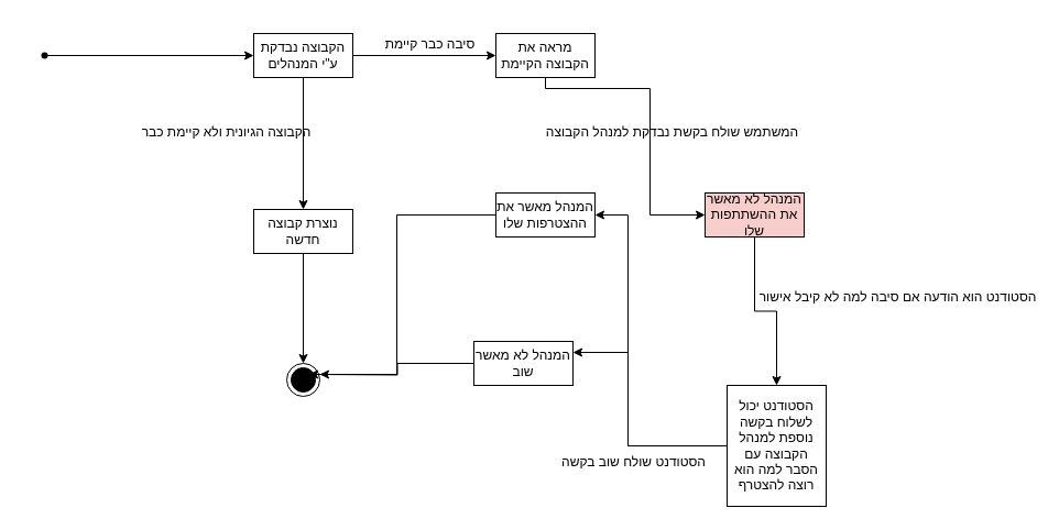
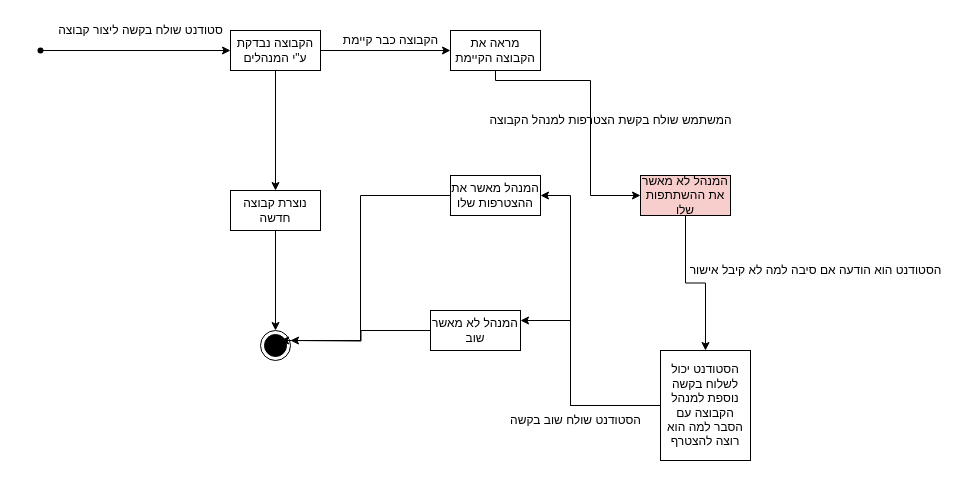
  <mxCell id="0" />
  <mxCell id="1" parent="0" />
+ <mxCell id="2" value="סטודנט שולח בקשה ליצור קבוצה" style="text;html=1;align=center;verticalAlign=middle;resizable=0;points=[];autosize=1;strokeColor=none;fillColor=none;" parent="1" vertex="1"><mxGeometry x="60" y="20" width="160" height="20" as="geometry" /></mxCell>
  <mxCell id="3" style="edgeStyle=orthogonalEdgeStyle;rounded=0;orthogonalLoop=1;jettySize=auto;html=1;entryX=0;entryY=0.5;entryDx=0;entryDy=0;" parent="1" source="4" target="11" edge="1"><mxGeometry relative="1" as="geometry" /></mxCell>
  <mxCell id="4" value="הקבוצה נבדקת ע&quot;י המנהלים " style="rounded=0;whiteSpace=wrap;html=1;fillColor=#FFFFFF;" parent="1" vertex="1"><mxGeometry x="230" y="30" width="90" height="40" as="geometry" /></mxCell>
  <mxCell id="5" value="" style="endArrow=classic;html=1;rounded=0;exitX=0.5;exitY=1;exitDx=0;exitDy=0;entryX=0.5;entryY=0;entryDx=0;entryDy=0;" parent="1" source="4" target="24" edge="1"><mxGeometry width="50" height="50" relative="1" as="geometry"><mxPoint x="320" y="140" as="sourcePoint" /><mxPoint x="275" y="200" as="targetPoint" /></mxGeometry></mxCell>
- <mxCell id="6" value="הקבוצה הגיונית ולא קיימת כבר" style="text;html=1;align=center;verticalAlign=middle;resizable=0;points=[];autosize=1;strokeColor=none;fillColor=none;" parent="1" vertex="1"><mxGeometry x="130" y="110" width="150" height="20" as="geometry" /></mxCell>
  <mxCell id="7" style="edgeStyle=orthogonalEdgeStyle;rounded=0;orthogonalLoop=1;jettySize=auto;html=1;" parent="1" source="8" target="4" edge="1"><mxGeometry relative="1" as="geometry" /></mxCell>
  <mxCell id="8" value="" style="shape=waypoint;sketch=0;fillStyle=solid;size=6;pointerEvents=1;points=[];fillColor=none;resizable=0;rotatable=0;perimeter=centerPerimeter;snapToPoint=1;" parent="1" vertex="1"><mxGeometry x="20" y="30" width="40" height="40" as="geometry" /></mxCell>
  <mxCell id="9" value="" style="ellipse;html=1;shape=endState;fillColor=#000000;strokeColor=#050000;" parent="1" vertex="1"><mxGeometry x="260" y="330" width="30" height="30" as="geometry" /></mxCell>
  <mxCell id="10" style="edgeStyle=orthogonalEdgeStyle;rounded=0;orthogonalLoop=1;jettySize=auto;html=1;entryX=0;entryY=0.5;entryDx=0;entryDy=0;" edge="1" parent="1" source="11" target="17"><mxGeometry relative="1" as="geometry"><Array as="points"><mxPoint x="495" y="80" /><mxPoint x="590" y="80" /><mxPoint x="590" y="195" /></Array></mxGeometry></mxCell>
  <mxCell id="11" value="מראה את הקבוצה הקיימת" style="rounded=0;whiteSpace=wrap;html=1;fillColor=#FFFFFF;" parent="1" vertex="1"><mxGeometry x="450" y="30" width="90" height="40" as="geometry" /></mxCell>
- <mxCell id="12" value="סיבה כבר קיימת" style="text;html=1;align=center;verticalAlign=middle;resizable=0;points=[];autosize=1;strokeColor=none;fillColor=none;" parent="1" vertex="1"><mxGeometry x="340" y="30" width="100" height="20" as="geometry" /></mxCell>
+ <mxCell id="12" value="הקבוצה כבר קיימת" style="text;html=1;align=center;verticalAlign=middle;resizable=0;points=[];autosize=1;strokeColor=none;fillColor=none;" parent="1" vertex="1"><mxGeometry x="340" y="30" width="100" height="20" as="geometry" /></mxCell>
  <mxCell id="13" style="edgeStyle=orthogonalEdgeStyle;rounded=0;orthogonalLoop=1;jettySize=auto;html=1;entryX=0.667;entryY=0.333;entryDx=0;entryDy=0;entryPerimeter=0;" parent="1" source="14" target="9" edge="1"><mxGeometry relative="1" as="geometry"><Array as="points"><mxPoint x="360" y="195" /><mxPoint x="360" y="340" /></Array></mxGeometry></mxCell>
  <mxCell id="14" value="המנהל מאשר את ההצטרפות שלו" style="rounded=0;whiteSpace=wrap;html=1;fillColor=#FFFFFF;" parent="1" vertex="1"><mxGeometry x="450" y="175" width="90" height="40" as="geometry" /></mxCell>
- <mxCell id="15" value="המשתמש שולח בקשת נבדקת למנהל הקבוצה " style="text;html=1;align=center;verticalAlign=middle;resizable=0;points=[];autosize=1;strokeColor=none;fillColor=none;" parent="1" vertex="1"><mxGeometry x="490" y="110" width="240" height="20" as="geometry" /></mxCell>
+ <mxCell id="15" value="המשתמש שולח בקשת הצטרפות למנהל הקבוצה " style="text;html=1;align=center;verticalAlign=middle;resizable=0;points=[];autosize=1;strokeColor=none;fillColor=none;" parent="1" vertex="1"><mxGeometry x="490" y="110" width="240" height="20" as="geometry" /></mxCell>
  <mxCell id="16" style="edgeStyle=orthogonalEdgeStyle;rounded=0;orthogonalLoop=1;jettySize=auto;html=1;" edge="1" parent="1" source="17" target="20"><mxGeometry relative="1" as="geometry" /></mxCell>
  <mxCell id="17" value="המנהל לא מאשר את ההשתתפות שלו" style="rounded=0;whiteSpace=wrap;html=1;fillColor=#f8cecc;" vertex="1" parent="1"><mxGeometry x="640" y="175" width="90" height="40" as="geometry" /></mxCell>
  <mxCell id="18" style="edgeStyle=orthogonalEdgeStyle;rounded=0;orthogonalLoop=1;jettySize=auto;html=1;entryX=1;entryY=0.5;entryDx=0;entryDy=0;" edge="1" parent="1" source="20" target="14"><mxGeometry relative="1" as="geometry"><mxPoint x="570" y="230" as="targetPoint" /><Array as="points"><mxPoint x="570" y="405" /><mxPoint x="570" y="195" /></Array></mxGeometry></mxCell>
  <mxCell id="19" style="edgeStyle=orthogonalEdgeStyle;rounded=0;orthogonalLoop=1;jettySize=auto;html=1;entryX=1;entryY=0.25;entryDx=0;entryDy=0;" edge="1" parent="1" source="20" target="26"><mxGeometry relative="1" as="geometry"><Array as="points"><mxPoint x="570" y="405" /><mxPoint x="570" y="320" /></Array></mxGeometry></mxCell>
  <mxCell id="20" value="הסטודנט יכול לשלוח בקשה נוספת למנהל הקבוצה עם הסבר למה הוא רוצה להצטרף" style="rounded=0;whiteSpace=wrap;html=1;fillColor=#FFFFFF;" vertex="1" parent="1"><mxGeometry x="660" y="350" width="90" height="110" as="geometry" /></mxCell>
  <mxCell id="21" value="הסטודנט הוא הודעה אם סיבה למה לא קיבל אישור" style="text;html=1;align=center;verticalAlign=middle;resizable=0;points=[];autosize=1;strokeColor=none;fillColor=none;" vertex="1" parent="1"><mxGeometry x="690" y="260" width="250" height="20" as="geometry" /></mxCell>
  <mxCell id="22" value="הסטודנט שולח שוב בקשה" style="text;html=1;align=center;verticalAlign=middle;resizable=0;points=[];autosize=1;strokeColor=none;fillColor=none;" vertex="1" parent="1"><mxGeometry x="510" y="410" width="130" height="20" as="geometry" /></mxCell>
  <mxCell id="23" style="edgeStyle=orthogonalEdgeStyle;rounded=0;orthogonalLoop=1;jettySize=auto;html=1;" edge="1" parent="1" source="24" target="9"><mxGeometry relative="1" as="geometry" /></mxCell>
  <mxCell id="24" value="נוצרת קבוצה חדשה" style="rounded=0;whiteSpace=wrap;html=1;fillColor=#FFFFFF;" vertex="1" parent="1"><mxGeometry x="230" y="190" width="90" height="40" as="geometry" /></mxCell>
  <mxCell id="25" style="edgeStyle=orthogonalEdgeStyle;rounded=0;orthogonalLoop=1;jettySize=auto;html=1;" edge="1" parent="1" source="26"><mxGeometry relative="1" as="geometry"><mxPoint x="290" y="340" as="targetPoint" /></mxGeometry></mxCell>
  <mxCell id="26" value="המנהל לא מאשר שוב" style="rounded=0;whiteSpace=wrap;html=1;fillColor=#FFFFFF;" vertex="1" parent="1"><mxGeometry x="430" y="310" width="90" height="40" as="geometry" /></mxCell>
